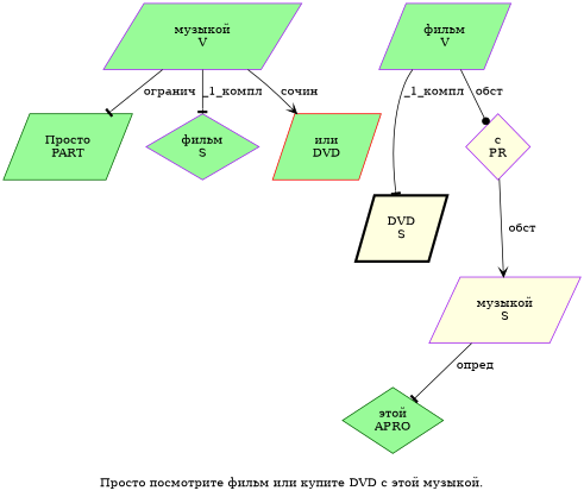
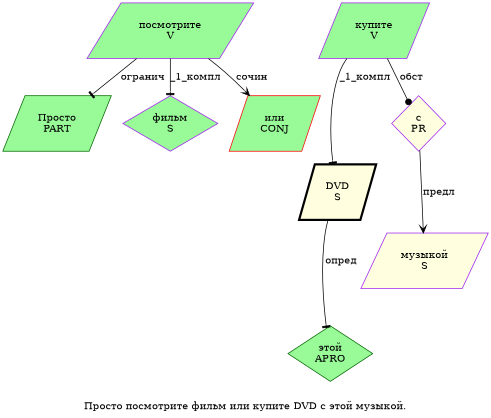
  digraph {
    label="Просто посмотрите фильм или купите DVD с этой музыкой."
    node [color=purple fillcolor=palegreen penwidth=1 shape=parallelogram style=filled]
    edge [arrowhead=tee]
    n1 [color=darkgreen label="Просто\nPART"]
-   n2 [label="музыкой\nV"]
+   n2 [label="посмотрите\nV"]
    n3 [label="фильм\nS" shape=diamond]
-   n4 [color=red label="или\nDVD"]
-   n5 [label="фильм\nV"]
+   n4 [color=red label="или\nCONJ"]
+   n5 [label="купите\nV"]
    n6 [color=black fillcolor=lightyellow label="DVD\nS" penwidth=3]
    n7 [fillcolor=lightyellow label="с\nPR" shape=diamond]
    n8 [fillcolor=lightyellow label="музыкой\nS"]
    n9 [color=darkgreen label="этой\nAPRO" shape=diamond]
    n2 -> n1 [label="огранич"]
    n2 -> n3 [label="_1_компл"]
    n2 -> n4 [arrowhead=vee label="сочин"]
    n5 -> n6 [label="_1_компл"]
    n5 -> n7 [arrowhead=dot label="обст"]
-   n7 -> n8 [arrowhead=vee label="обст"]
-   n8 -> n9 [label="опред"]
+   n7 -> n8 [arrowhead=vee label="предл"]
+   n6 -> n9 [label="опред"]
  }
